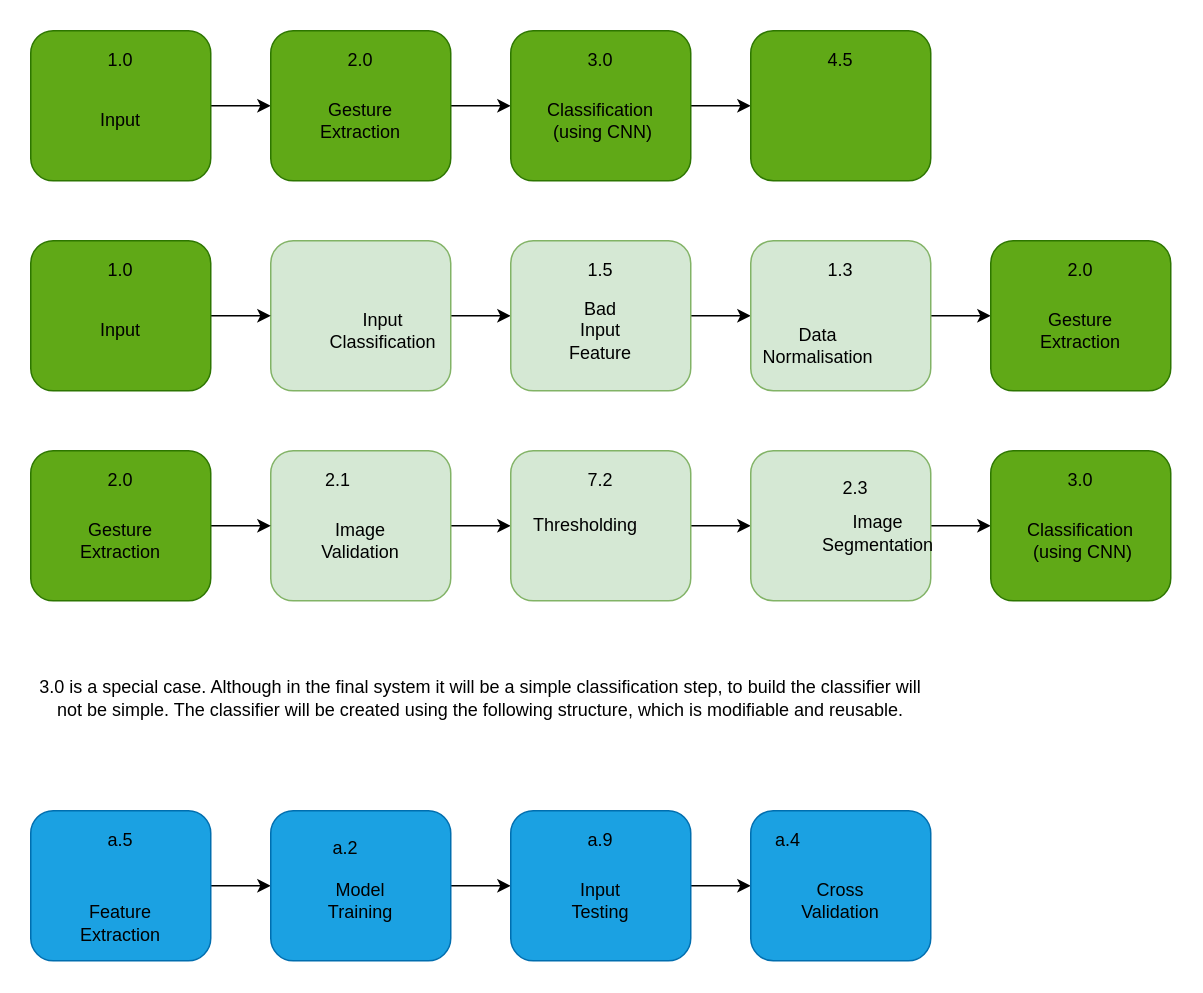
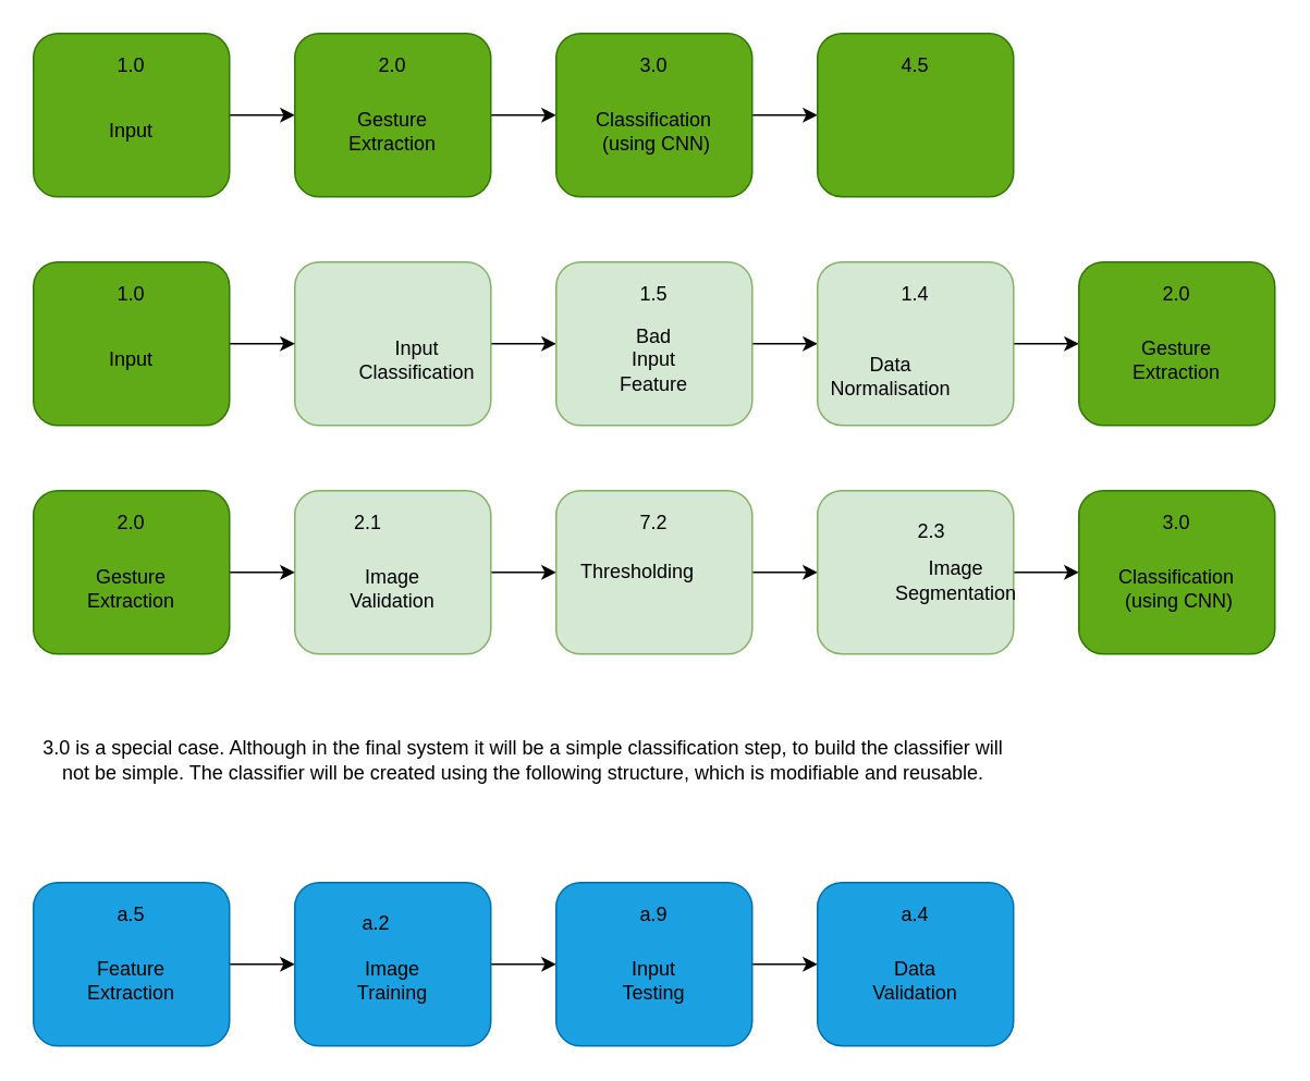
  <mxCell id="0" />
  <mxCell id="1" parent="0" />
  <mxCell id="2" style="edgeStyle=orthogonalEdgeStyle;rounded=0;orthogonalLoop=1;jettySize=auto;html=1;entryX=0;entryY=0.5;entryDx=0;entryDy=0;" parent="1" source="3" target="7" edge="1"><mxGeometry relative="1" as="geometry" /></mxCell>
  <mxCell id="3" value="" style="rounded=1;whiteSpace=wrap;html=1;fillColor=#60a917;strokeColor=#2D7600;fontColor=#ffffff;" parent="1" vertex="1"><mxGeometry x="20" y="20" width="120" height="100" as="geometry" /></mxCell>
  <mxCell id="4" value="1.0" style="text;html=1;strokeColor=none;fillColor=none;align=center;verticalAlign=middle;whiteSpace=wrap;rounded=0;" parent="1" vertex="1"><mxGeometry x="60" y="30" width="40" height="20" as="geometry" /></mxCell>
  <mxCell id="5" value="Input" style="text;html=1;strokeColor=none;fillColor=none;align=center;verticalAlign=middle;whiteSpace=wrap;rounded=0;" parent="1" vertex="1"><mxGeometry x="60" y="70" width="40" height="20" as="geometry" /></mxCell>
  <mxCell id="6" style="edgeStyle=orthogonalEdgeStyle;rounded=0;orthogonalLoop=1;jettySize=auto;html=1;" edge="1" parent="1" source="7" target="15"><mxGeometry relative="1" as="geometry" /></mxCell>
  <mxCell id="7" value="" style="rounded=1;whiteSpace=wrap;html=1;fillColor=#60a917;strokeColor=#2D7600;fontColor=#ffffff;" parent="1" vertex="1"><mxGeometry x="180" y="20" width="120" height="100" as="geometry" /></mxCell>
  <mxCell id="8" value="2.0" style="text;html=1;strokeColor=none;fillColor=none;align=center;verticalAlign=middle;whiteSpace=wrap;rounded=0;" parent="1" vertex="1"><mxGeometry x="220" y="30" width="40" height="20" as="geometry" /></mxCell>
  <mxCell id="9" value="Gesture Extraction" style="text;html=1;strokeColor=none;fillColor=none;align=center;verticalAlign=middle;whiteSpace=wrap;rounded=0;" parent="1" vertex="1"><mxGeometry x="220" y="70" width="40" height="20" as="geometry" /></mxCell>
  <mxCell id="10" style="edgeStyle=orthogonalEdgeStyle;rounded=0;orthogonalLoop=1;jettySize=auto;html=1;" edge="1" parent="1" source="11" target="45"><mxGeometry relative="1" as="geometry" /></mxCell>
  <mxCell id="11" value="" style="rounded=1;whiteSpace=wrap;html=1;fillColor=#1ba1e2;fontColor=#ffffff;strokeColor=#006EAF;" parent="1" vertex="1"><mxGeometry x="20" y="540" width="120" height="100" as="geometry" /></mxCell>
  <mxCell id="12" value="a.5" style="text;html=1;strokeColor=none;fillColor=none;align=center;verticalAlign=middle;whiteSpace=wrap;rounded=0;" parent="1" vertex="1"><mxGeometry x="60" y="550" width="40" height="20" as="geometry" /></mxCell>
- <mxCell id="13" value="Feature Extraction" style="text;html=1;strokeColor=none;fillColor=none;align=center;verticalAlign=middle;whiteSpace=wrap;rounded=0;" parent="1" vertex="1"><mxGeometry x="60" y="605" width="40" height="20" as="geometry" /></mxCell>
+ <mxCell id="13" value="Feature Extraction" style="text;html=1;strokeColor=none;fillColor=none;align=center;verticalAlign=middle;whiteSpace=wrap;rounded=0;" parent="1" vertex="1"><mxGeometry x="60" y="590" width="40" height="20" as="geometry" /></mxCell>
  <mxCell id="14" style="edgeStyle=orthogonalEdgeStyle;rounded=0;orthogonalLoop=1;jettySize=auto;html=1;" parent="1" source="15" target="18" edge="1"><mxGeometry relative="1" as="geometry" /></mxCell>
  <mxCell id="15" value="" style="rounded=1;whiteSpace=wrap;html=1;fillColor=#60a917;strokeColor=#2D7600;fontColor=#ffffff;" parent="1" vertex="1"><mxGeometry x="340" y="20" width="120" height="100" as="geometry" /></mxCell>
  <mxCell id="16" value="3.0" style="text;html=1;strokeColor=none;fillColor=none;align=center;verticalAlign=middle;whiteSpace=wrap;rounded=0;" parent="1" vertex="1"><mxGeometry x="380" y="30" width="40" height="20" as="geometry" /></mxCell>
  <mxCell id="17" value="&lt;div&gt;Classification&lt;/div&gt;&lt;div&gt;&amp;nbsp;(using CNN)&lt;/div&gt;" style="text;html=1;strokeColor=none;fillColor=none;align=center;verticalAlign=middle;whiteSpace=wrap;rounded=0;" parent="1" vertex="1"><mxGeometry x="380" y="70" width="40" height="20" as="geometry" /></mxCell>
  <mxCell id="18" value="" style="rounded=1;whiteSpace=wrap;html=1;fillColor=#60a917;strokeColor=#2D7600;fontColor=#ffffff;" parent="1" vertex="1"><mxGeometry x="500" y="20" width="120" height="100" as="geometry" /></mxCell>
  <mxCell id="19" value="4.5" style="text;html=1;strokeColor=none;fillColor=none;align=center;verticalAlign=middle;whiteSpace=wrap;rounded=0;" parent="1" vertex="1"><mxGeometry x="540" y="30" width="40" height="20" as="geometry" /></mxCell>
  <mxCell id="20" style="edgeStyle=orthogonalEdgeStyle;rounded=0;orthogonalLoop=1;jettySize=auto;html=1;" parent="1" source="21" target="24" edge="1"><mxGeometry relative="1" as="geometry" /></mxCell>
  <mxCell id="21" value="" style="rounded=1;whiteSpace=wrap;html=1;fillColor=#d5e8d4;strokeColor=#82b366;" parent="1" vertex="1"><mxGeometry x="180" y="160" width="120" height="100" as="geometry" /></mxCell>
  <mxCell id="22" value="Input Classification" style="text;html=1;strokeColor=none;fillColor=none;align=center;verticalAlign=middle;whiteSpace=wrap;rounded=0;" parent="1" vertex="1"><mxGeometry x="235" y="210" width="40" height="20" as="geometry" /></mxCell>
  <mxCell id="23" style="edgeStyle=orthogonalEdgeStyle;rounded=0;orthogonalLoop=1;jettySize=auto;html=1;" parent="1" source="24" target="28" edge="1"><mxGeometry relative="1" as="geometry" /></mxCell>
  <mxCell id="24" value="" style="rounded=1;whiteSpace=wrap;html=1;fillColor=#d5e8d4;strokeColor=#82b366;" parent="1" vertex="1"><mxGeometry x="340" y="160" width="120" height="100" as="geometry" /></mxCell>
  <mxCell id="25" value="1.5" style="text;html=1;strokeColor=none;fillColor=none;align=center;verticalAlign=middle;whiteSpace=wrap;rounded=0;" parent="1" vertex="1"><mxGeometry x="380" y="170" width="40" height="20" as="geometry" /></mxCell>
  <mxCell id="26" value="Bad Input Feature" style="text;html=1;strokeColor=none;fillColor=none;align=center;verticalAlign=middle;whiteSpace=wrap;rounded=0;" parent="1" vertex="1"><mxGeometry x="380" y="210" width="40" height="20" as="geometry" /></mxCell>
  <mxCell id="27" style="edgeStyle=orthogonalEdgeStyle;rounded=0;orthogonalLoop=1;jettySize=auto;html=1;" edge="1" parent="1" source="28" target="59"><mxGeometry relative="1" as="geometry" /></mxCell>
  <mxCell id="28" value="" style="rounded=1;whiteSpace=wrap;html=1;fillColor=#d5e8d4;strokeColor=#82b366;" parent="1" vertex="1"><mxGeometry x="500" y="160" width="120" height="100" as="geometry" /></mxCell>
- <mxCell id="29" value="1.3" style="text;html=1;strokeColor=none;fillColor=none;align=center;verticalAlign=middle;whiteSpace=wrap;rounded=0;" parent="1" vertex="1"><mxGeometry x="540" y="170" width="40" height="20" as="geometry" /></mxCell>
+ <mxCell id="29" value="1.4" style="text;html=1;strokeColor=none;fillColor=none;align=center;verticalAlign=middle;whiteSpace=wrap;rounded=0;" parent="1" vertex="1"><mxGeometry x="540" y="170" width="40" height="20" as="geometry" /></mxCell>
  <mxCell id="30" value="&lt;div&gt;Data Normalisation&lt;/div&gt;" style="text;html=1;strokeColor=none;fillColor=none;align=center;verticalAlign=middle;whiteSpace=wrap;rounded=0;" parent="1" vertex="1"><mxGeometry x="525" y="220" width="40" height="20" as="geometry" /></mxCell>
  <mxCell id="31" style="edgeStyle=orthogonalEdgeStyle;rounded=0;orthogonalLoop=1;jettySize=auto;html=1;" parent="1" source="32" target="35" edge="1"><mxGeometry relative="1" as="geometry" /></mxCell>
  <mxCell id="32" value="" style="rounded=1;whiteSpace=wrap;html=1;fillColor=#d5e8d4;strokeColor=#82b366;" parent="1" vertex="1"><mxGeometry x="180" y="300" width="120" height="100" as="geometry" /></mxCell>
  <mxCell id="33" value="2.1" style="text;html=1;strokeColor=none;fillColor=none;align=center;verticalAlign=middle;whiteSpace=wrap;rounded=0;" parent="1" vertex="1"><mxGeometry x="205" y="310" width="40" height="20" as="geometry" /></mxCell>
  <mxCell id="34" style="edgeStyle=orthogonalEdgeStyle;rounded=0;orthogonalLoop=1;jettySize=auto;html=1;" edge="1" parent="1" source="35" target="40"><mxGeometry relative="1" as="geometry" /></mxCell>
  <mxCell id="35" value="" style="rounded=1;whiteSpace=wrap;html=1;fillColor=#d5e8d4;strokeColor=#82b366;" parent="1" vertex="1"><mxGeometry x="340" y="300" width="120" height="100" as="geometry" /></mxCell>
  <mxCell id="36" value="7.2" style="text;html=1;strokeColor=none;fillColor=none;align=center;verticalAlign=middle;whiteSpace=wrap;rounded=0;" parent="1" vertex="1"><mxGeometry x="380" y="310" width="40" height="20" as="geometry" /></mxCell>
  <mxCell id="37" value="Image Validation" style="text;html=1;strokeColor=none;fillColor=none;align=center;verticalAlign=middle;whiteSpace=wrap;rounded=0;" parent="1" vertex="1"><mxGeometry x="220" y="350" width="40" height="20" as="geometry" /></mxCell>
  <mxCell id="38" value="&lt;div&gt;Thresholding&lt;/div&gt;" style="text;html=1;strokeColor=none;fillColor=none;align=center;verticalAlign=middle;whiteSpace=wrap;rounded=0;" parent="1" vertex="1"><mxGeometry x="370" y="340" width="40" height="20" as="geometry" /></mxCell>
  <mxCell id="39" style="edgeStyle=orthogonalEdgeStyle;rounded=0;orthogonalLoop=1;jettySize=auto;html=1;" edge="1" parent="1" source="40" target="66"><mxGeometry relative="1" as="geometry" /></mxCell>
  <mxCell id="40" value="" style="rounded=1;whiteSpace=wrap;html=1;fillColor=#d5e8d4;strokeColor=#82b366;" vertex="1" parent="1"><mxGeometry x="500" y="300" width="120" height="100" as="geometry" /></mxCell>
  <mxCell id="41" value="2.3" style="text;html=1;strokeColor=none;fillColor=none;align=center;verticalAlign=middle;whiteSpace=wrap;rounded=0;" vertex="1" parent="1"><mxGeometry x="550" y="315" width="40" height="20" as="geometry" /></mxCell>
  <mxCell id="42" value="Image Segmentation" style="text;html=1;strokeColor=none;fillColor=none;align=center;verticalAlign=middle;whiteSpace=wrap;rounded=0;" vertex="1" parent="1"><mxGeometry x="565" y="345" width="40" height="20" as="geometry" /></mxCell>
  <mxCell id="43" value="&lt;div&gt;3.0 is a special case. Although in the final system it will be a simple classification step, to build the classifier will not be simple. The classifier will be created using the following structure, which is modifiable and reusable.&lt;br&gt;&lt;/div&gt;" style="text;html=1;strokeColor=none;fillColor=none;align=center;verticalAlign=middle;whiteSpace=wrap;rounded=0;" vertex="1" parent="1"><mxGeometry x="20" y="450" width="600" height="30" as="geometry" /></mxCell>
  <mxCell id="44" style="edgeStyle=orthogonalEdgeStyle;rounded=0;orthogonalLoop=1;jettySize=auto;html=1;" edge="1" parent="1" source="45" target="49"><mxGeometry relative="1" as="geometry" /></mxCell>
  <mxCell id="45" value="" style="rounded=1;whiteSpace=wrap;html=1;fillColor=#1ba1e2;fontColor=#ffffff;strokeColor=#006EAF;" vertex="1" parent="1"><mxGeometry x="180" y="540" width="120" height="100" as="geometry" /></mxCell>
  <mxCell id="46" value="a.2" style="text;html=1;strokeColor=none;fillColor=none;align=center;verticalAlign=middle;whiteSpace=wrap;rounded=0;" vertex="1" parent="1"><mxGeometry x="210" y="555" width="40" height="20" as="geometry" /></mxCell>
- <mxCell id="47" value="&lt;div&gt;Model Training&lt;/div&gt;" style="text;html=1;strokeColor=none;fillColor=none;align=center;verticalAlign=middle;whiteSpace=wrap;rounded=0;" vertex="1" parent="1"><mxGeometry x="220" y="590" width="40" height="20" as="geometry" /></mxCell>
+ <mxCell id="47" value="&lt;div&gt;Image Training&lt;/div&gt;" style="text;html=1;strokeColor=none;fillColor=none;align=center;verticalAlign=middle;whiteSpace=wrap;rounded=0;" vertex="1" parent="1"><mxGeometry x="220" y="590" width="40" height="20" as="geometry" /></mxCell>
  <mxCell id="48" style="edgeStyle=orthogonalEdgeStyle;rounded=0;orthogonalLoop=1;jettySize=auto;html=1;" edge="1" parent="1" source="49" target="52"><mxGeometry relative="1" as="geometry" /></mxCell>
  <mxCell id="49" value="" style="rounded=1;whiteSpace=wrap;html=1;fillColor=#1ba1e2;fontColor=#ffffff;strokeColor=#006EAF;" vertex="1" parent="1"><mxGeometry x="340" y="540" width="120" height="100" as="geometry" /></mxCell>
  <mxCell id="50" value="a.9" style="text;html=1;strokeColor=none;fillColor=none;align=center;verticalAlign=middle;whiteSpace=wrap;rounded=0;" vertex="1" parent="1"><mxGeometry x="380" y="550" width="40" height="20" as="geometry" /></mxCell>
  <mxCell id="51" value="Input Testing" style="text;html=1;strokeColor=none;fillColor=none;align=center;verticalAlign=middle;whiteSpace=wrap;rounded=0;" vertex="1" parent="1"><mxGeometry x="380" y="590" width="40" height="20" as="geometry" /></mxCell>
  <mxCell id="52" value="" style="rounded=1;whiteSpace=wrap;html=1;fillColor=#1ba1e2;fontColor=#ffffff;strokeColor=#006EAF;" vertex="1" parent="1"><mxGeometry x="500" y="540" width="120" height="100" as="geometry" /></mxCell>
- <mxCell id="53" value="a.4" style="text;html=1;strokeColor=none;fillColor=none;align=center;verticalAlign=middle;whiteSpace=wrap;rounded=0;" vertex="1" parent="1"><mxGeometry x="505" y="550" width="40" height="20" as="geometry" /></mxCell>
- <mxCell id="54" value="Cross Validation" style="text;html=1;strokeColor=none;fillColor=none;align=center;verticalAlign=middle;whiteSpace=wrap;rounded=0;" vertex="1" parent="1"><mxGeometry x="540" y="590" width="40" height="20" as="geometry" /></mxCell>
+ <mxCell id="53" value="a.4" style="text;html=1;strokeColor=none;fillColor=none;align=center;verticalAlign=middle;whiteSpace=wrap;rounded=0;" vertex="1" parent="1"><mxGeometry x="540" y="550" width="40" height="20" as="geometry" /></mxCell>
+ <mxCell id="54" value="Data Validation" style="text;html=1;strokeColor=none;fillColor=none;align=center;verticalAlign=middle;whiteSpace=wrap;rounded=0;" vertex="1" parent="1"><mxGeometry x="540" y="590" width="40" height="20" as="geometry" /></mxCell>
  <mxCell id="55" style="edgeStyle=orthogonalEdgeStyle;rounded=0;orthogonalLoop=1;jettySize=auto;html=1;" edge="1" parent="1" source="56" target="21"><mxGeometry relative="1" as="geometry" /></mxCell>
  <mxCell id="56" value="" style="rounded=1;whiteSpace=wrap;html=1;fillColor=#60a917;strokeColor=#2D7600;fontColor=#ffffff;" vertex="1" parent="1"><mxGeometry x="20" y="160" width="120" height="100" as="geometry" /></mxCell>
  <mxCell id="57" value="1.0" style="text;html=1;strokeColor=none;fillColor=none;align=center;verticalAlign=middle;whiteSpace=wrap;rounded=0;" vertex="1" parent="1"><mxGeometry x="60" y="170" width="40" height="20" as="geometry" /></mxCell>
  <mxCell id="58" value="Input" style="text;html=1;strokeColor=none;fillColor=none;align=center;verticalAlign=middle;whiteSpace=wrap;rounded=0;" vertex="1" parent="1"><mxGeometry x="60" y="210" width="40" height="20" as="geometry" /></mxCell>
  <mxCell id="59" value="" style="rounded=1;whiteSpace=wrap;html=1;fillColor=#60a917;strokeColor=#2D7600;fontColor=#ffffff;" vertex="1" parent="1"><mxGeometry x="660" y="160" width="120" height="100" as="geometry" /></mxCell>
  <mxCell id="60" value="2.0" style="text;html=1;strokeColor=none;fillColor=none;align=center;verticalAlign=middle;whiteSpace=wrap;rounded=0;" vertex="1" parent="1"><mxGeometry x="700" y="170" width="40" height="20" as="geometry" /></mxCell>
  <mxCell id="61" value="Gesture Extraction" style="text;html=1;strokeColor=none;fillColor=none;align=center;verticalAlign=middle;whiteSpace=wrap;rounded=0;" vertex="1" parent="1"><mxGeometry x="700" y="210" width="40" height="20" as="geometry" /></mxCell>
  <mxCell id="62" style="edgeStyle=orthogonalEdgeStyle;rounded=0;orthogonalLoop=1;jettySize=auto;html=1;entryX=0;entryY=0.5;entryDx=0;entryDy=0;" edge="1" parent="1" source="63" target="32"><mxGeometry relative="1" as="geometry" /></mxCell>
  <mxCell id="63" value="" style="rounded=1;whiteSpace=wrap;html=1;fillColor=#60a917;strokeColor=#2D7600;fontColor=#ffffff;" vertex="1" parent="1"><mxGeometry x="20" y="300" width="120" height="100" as="geometry" /></mxCell>
  <mxCell id="64" value="2.0" style="text;html=1;strokeColor=none;fillColor=none;align=center;verticalAlign=middle;whiteSpace=wrap;rounded=0;" vertex="1" parent="1"><mxGeometry x="60" y="310" width="40" height="20" as="geometry" /></mxCell>
  <mxCell id="65" value="Gesture Extraction" style="text;html=1;strokeColor=none;fillColor=none;align=center;verticalAlign=middle;whiteSpace=wrap;rounded=0;" vertex="1" parent="1"><mxGeometry x="60" y="350" width="40" height="20" as="geometry" /></mxCell>
  <mxCell id="66" value="" style="rounded=1;whiteSpace=wrap;html=1;fillColor=#60a917;strokeColor=#2D7600;fontColor=#ffffff;" vertex="1" parent="1"><mxGeometry x="660" y="300" width="120" height="100" as="geometry" /></mxCell>
  <mxCell id="67" value="3.0" style="text;html=1;strokeColor=none;fillColor=none;align=center;verticalAlign=middle;whiteSpace=wrap;rounded=0;" vertex="1" parent="1"><mxGeometry x="700" y="310" width="40" height="20" as="geometry" /></mxCell>
  <mxCell id="68" value="&lt;div&gt;Classification&lt;/div&gt;&lt;div&gt;&amp;nbsp;(using CNN)&lt;/div&gt;" style="text;html=1;strokeColor=none;fillColor=none;align=center;verticalAlign=middle;whiteSpace=wrap;rounded=0;" vertex="1" parent="1"><mxGeometry x="700" y="350" width="40" height="20" as="geometry" /></mxCell>
